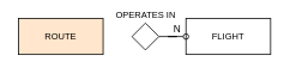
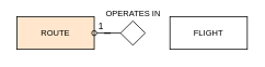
  <mxCell id="0" />
  <mxCell id="1" parent="0" />
  <mxCell id="2" value="ROUTE" style="whiteSpace=wrap;html=1;align=center;fontSize=10;fillColor=#ffe6cc;" parent="1" vertex="1"><mxGeometry x="20" y="20" width="94" height="40" as="geometry" /></mxCell>
  <mxCell id="3" value="FLIGHT" style="whiteSpace=wrap;html=1;align=center;fontSize=10;" parent="1" vertex="1"><mxGeometry x="206" y="20" width="94" height="40" as="geometry" /></mxCell>
- <mxCell id="6" style="edgeStyle=orthogonalEdgeStyle;rounded=0;orthogonalLoop=1;jettySize=auto;html=1;endArrow=oval;endFill=0;entryX=0;entryY=0.5;entryDx=0;entryDy=0;" parent="1" source="8" target="3" edge="1"><mxGeometry relative="1" as="geometry"><mxPoint x="373.86" y="280" as="targetPoint" /></mxGeometry></mxCell>
- <mxCell id="7" value="N" style="edgeLabel;html=1;align=center;verticalAlign=bottom;resizable=0;points=[];labelPosition=center;verticalLabelPosition=top;labelBackgroundColor=none;" parent="6" vertex="1" connectable="0"><mxGeometry x="-0.108" y="1" relative="1" as="geometry"><mxPoint x="1" y="-1" as="offset" /></mxGeometry></mxCell>
+ <mxCell id="4" style="edgeStyle=orthogonalEdgeStyle;rounded=0;orthogonalLoop=1;jettySize=auto;html=1;endArrow=oval;endFill=0;" parent="1" source="8" target="2" edge="1"><mxGeometry relative="1" as="geometry" /></mxCell>
+ <mxCell id="5" value="1" style="edgeLabel;html=1;align=center;verticalAlign=bottom;resizable=0;points=[];labelPosition=center;verticalLabelPosition=top;labelBackgroundColor=none;" parent="4" vertex="1" connectable="0"><mxGeometry x="-0.513" y="-1" relative="1" as="geometry"><mxPoint x="-13" y="1" as="offset" /></mxGeometry></mxCell>
  <mxCell id="8" value="&lt;span style=&quot;text-align: left;&quot;&gt;OPERATES IN&lt;/span&gt;" style="shape=rhombus;perimeter=rhombusPerimeter;html=1;align=center;labelPosition=center;verticalLabelPosition=top;verticalAlign=bottom;fontSize=10;" parent="1" vertex="1"><mxGeometry x="146" y="25" width="30" height="30" as="geometry" /></mxCell>
